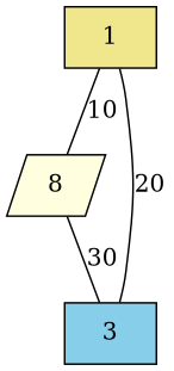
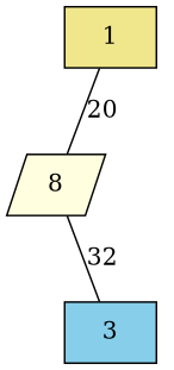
  strict graph {
    node [shape=box style=filled]
    1 [fillcolor=khaki]
    n2 [fillcolor=lightyellow label=8 shape=parallelogram]
    3 [fillcolor=skyblue]
-   1 -- n2 [label=10]
-   1 -- 3 [label=20]
-   n2 -- 3 [label=30]
+   1 -- n2 [label=20]
+   n2 -- 3 [label=32]
  }
